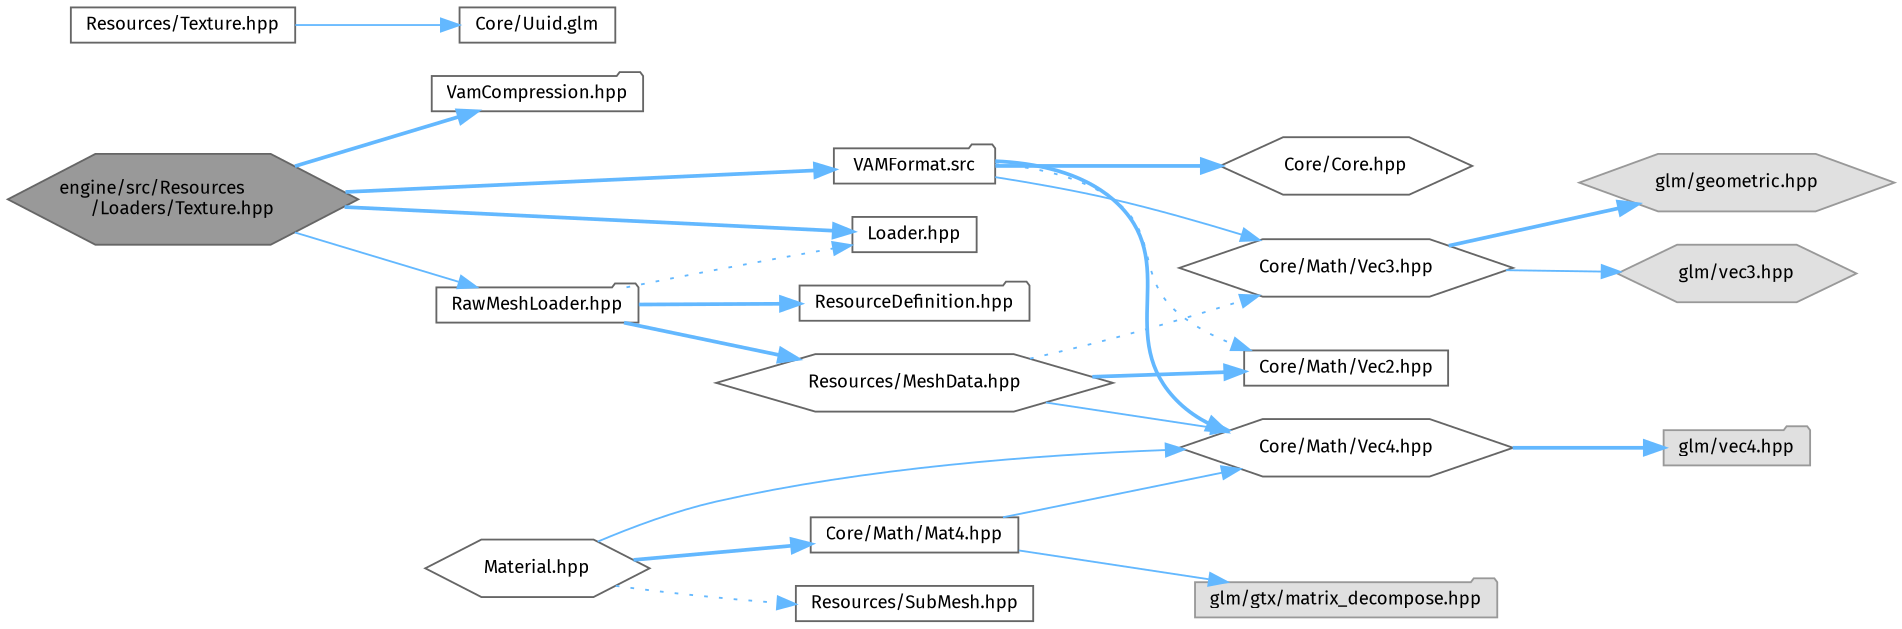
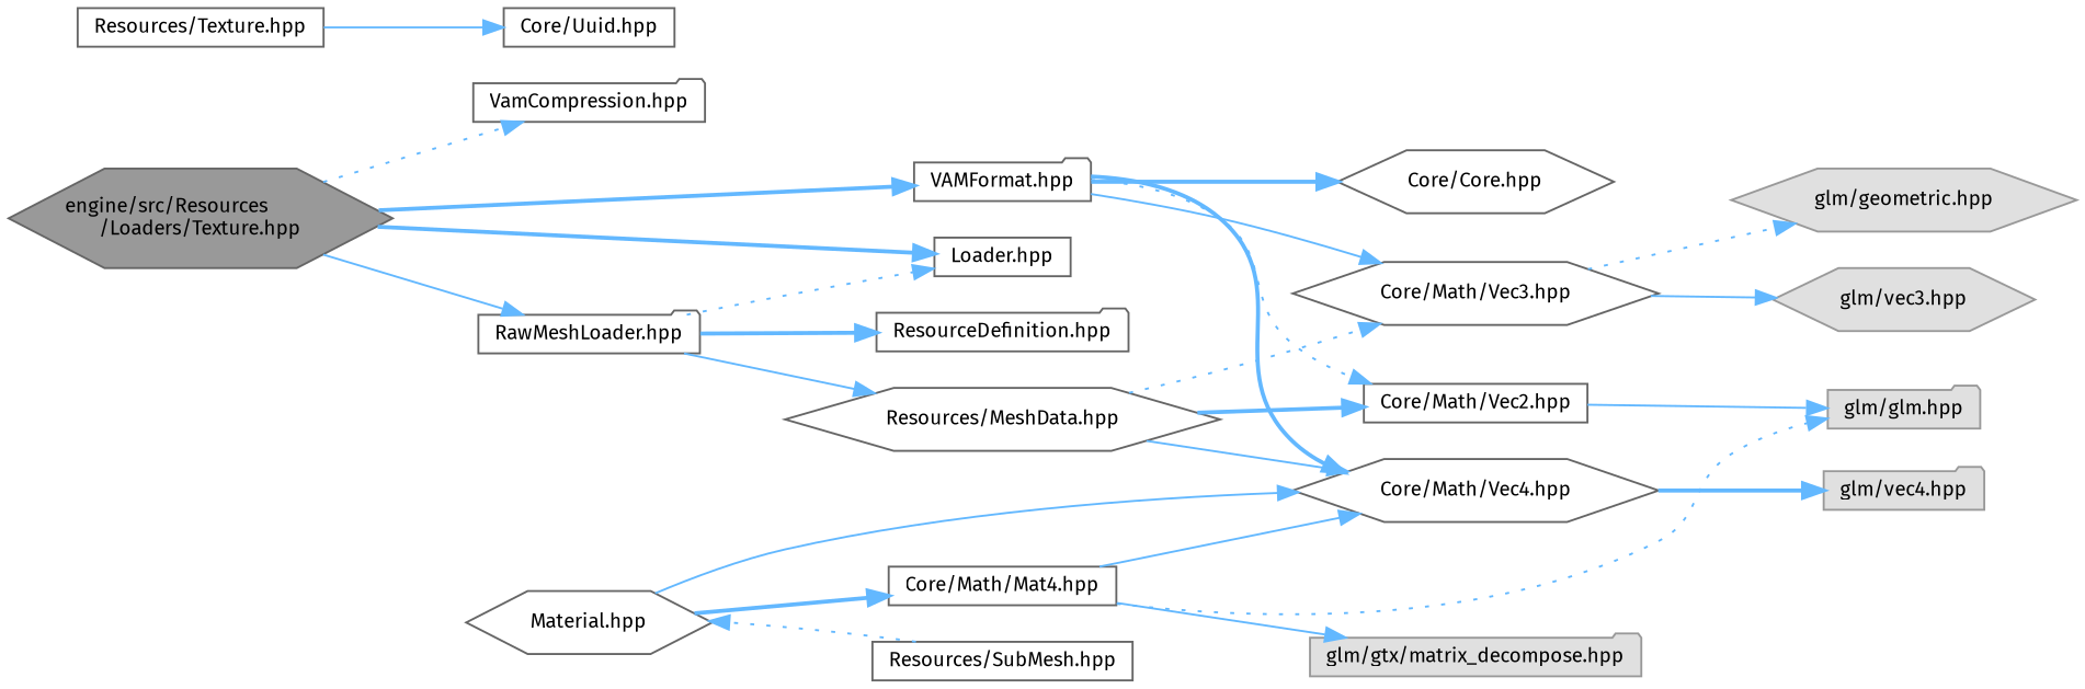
  digraph {
    fontname="Fira Sans"
    rankdir=LR
    node [color=grey40 fillcolor=white fontname="Fira Sans" fontsize=10 shape=hexagon style=filled]
    edge [color=steelblue1 fontname="Fira Sans" fontsize=10 labelfontname=Helvetica labelfontsize=10 style=bold]
    n1 [color=gray40 fillcolor=grey60 fontcolor=black height=0.2 label="engine/src/Resources\l/Loaders/Texture.hpp" width=0.4]
    n2 [height=0.2 label="Loader.hpp" shape=box width=0.4]
    n3 [height=0.2 label="RawMeshLoader.hpp" shape=folder width=0.4]
    n4 [height=0.2 label="VamCompression.hpp" shape=folder width=0.4]
-   n5 [height=0.2 label="VAMFormat.src" shape=folder width=0.4]
+   n5 [height=0.2 label="VAMFormat.hpp" shape=folder width=0.4]
    n6 [height=0.2 label="ResourceDefinition.hpp" shape=folder width=0.4]
    n7 [height=0.2 label="Resources/MeshData.hpp" width=0.4]
    n8 [height=0.2 label="Core/Math/Vec2.hpp" shape=box width=0.4]
    n9 [height=0.2 label="Core/Math/Vec3.hpp" width=0.4]
    n10 [height=0.2 label="Core/Math/Vec4.hpp" width=0.4]
    n11 [height=0.2 label="Core/Core.hpp" width=0.4]
    n12 [height=0.2 label="Resources/SubMesh.hpp" shape=box width=0.4]
    n13 [height=0.2 label="Material.hpp" width=0.4]
+   n14 [color=grey60 fillcolor="#E0E0E0" height=0.2 label="glm/glm.hpp" shape=folder width=0.4]
    n15 [color=grey60 fillcolor="#E0E0E0" height=0.2 label="glm/geometric.hpp" width=0.4]
    n16 [color=grey60 fillcolor="#E0E0E0" height=0.2 label="glm/vec3.hpp" width=0.4]
    n17 [color=grey60 fillcolor="#E0E0E0" height=0.2 label="glm/vec4.hpp" shape=folder width=0.4]
    n18 [height=0.2 label="Core/Math/Mat4.hpp" shape=box width=0.4]
    n19 [color=grey60 fillcolor="#E0E0E0" height=0.2 label="glm/gtx/matrix_decompose.hpp" shape=folder width=0.4]
    n20 [height=0.2 label="Resources/Texture.hpp" shape=box width=0.4]
-   n21 [height=0.2 label="Core/Uuid.glm" shape=box width=0.4]
+   n21 [height=0.2 label="Core/Uuid.hpp" shape=box width=0.4]
    n1 -> n2
    n1 -> n3 [style=solid]
-   n1 -> n4
+   n1 -> n4 [style=dotted]
    n1 -> n5
    n3 -> n2 [style=dotted]
    n3 -> n6
-   n3 -> n7
+   n3 -> n7 [style=solid]
    n5 -> n8 [style=dotted]
    n5 -> n9 [style=solid]
    n5 -> n10
    n5 -> n11
    n7 -> n8
    n7 -> n9 [style=dotted]
    n7 -> n10 [style=solid]
-   n9 -> n15
+   n8 -> n14 [style=solid]
+   n9 -> n15 [style=dotted]
    n9 -> n16 [style=solid]
    n10 -> n17
-   n13 -> n12 [style=dotted]
+   n12 -> n13 [style=dotted]
    n13 -> n10 [style=solid]
    n13 -> n18
    n18 -> n10 [style=solid]
+   n18 -> n14 [style=dotted]
    n18 -> n19 [style=solid]
    n20 -> n21 [style=solid]
  }
